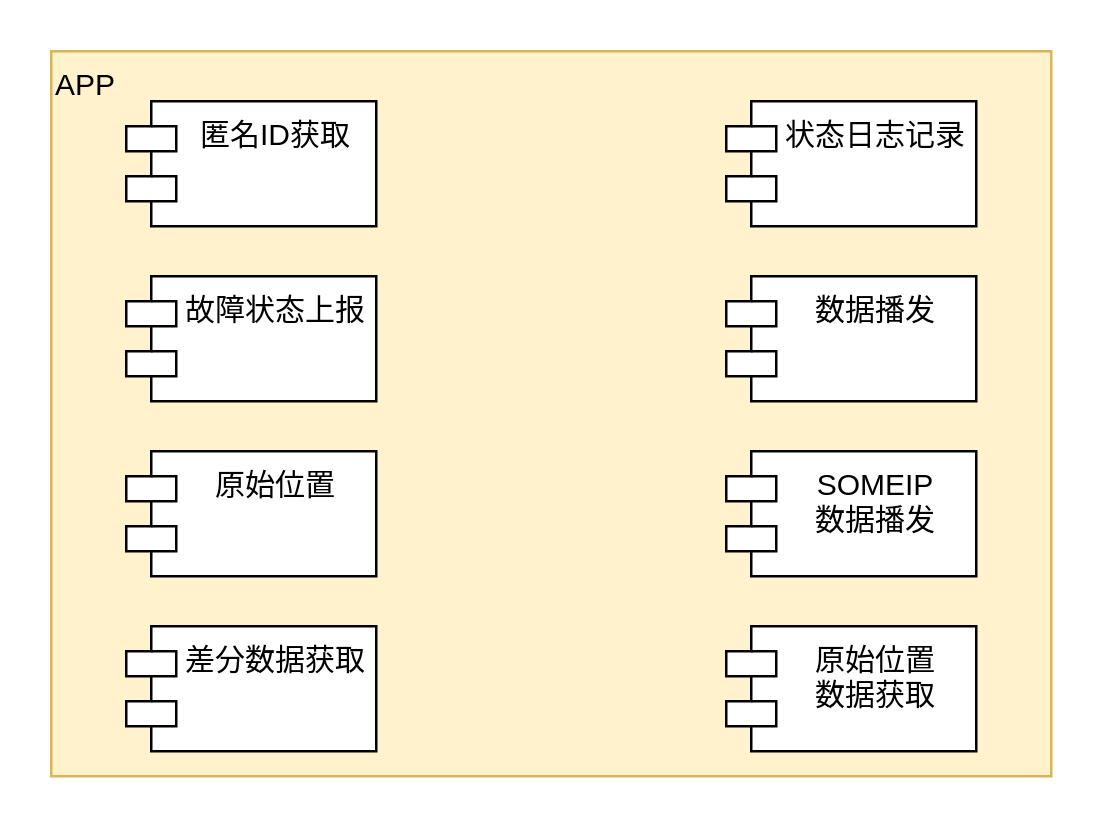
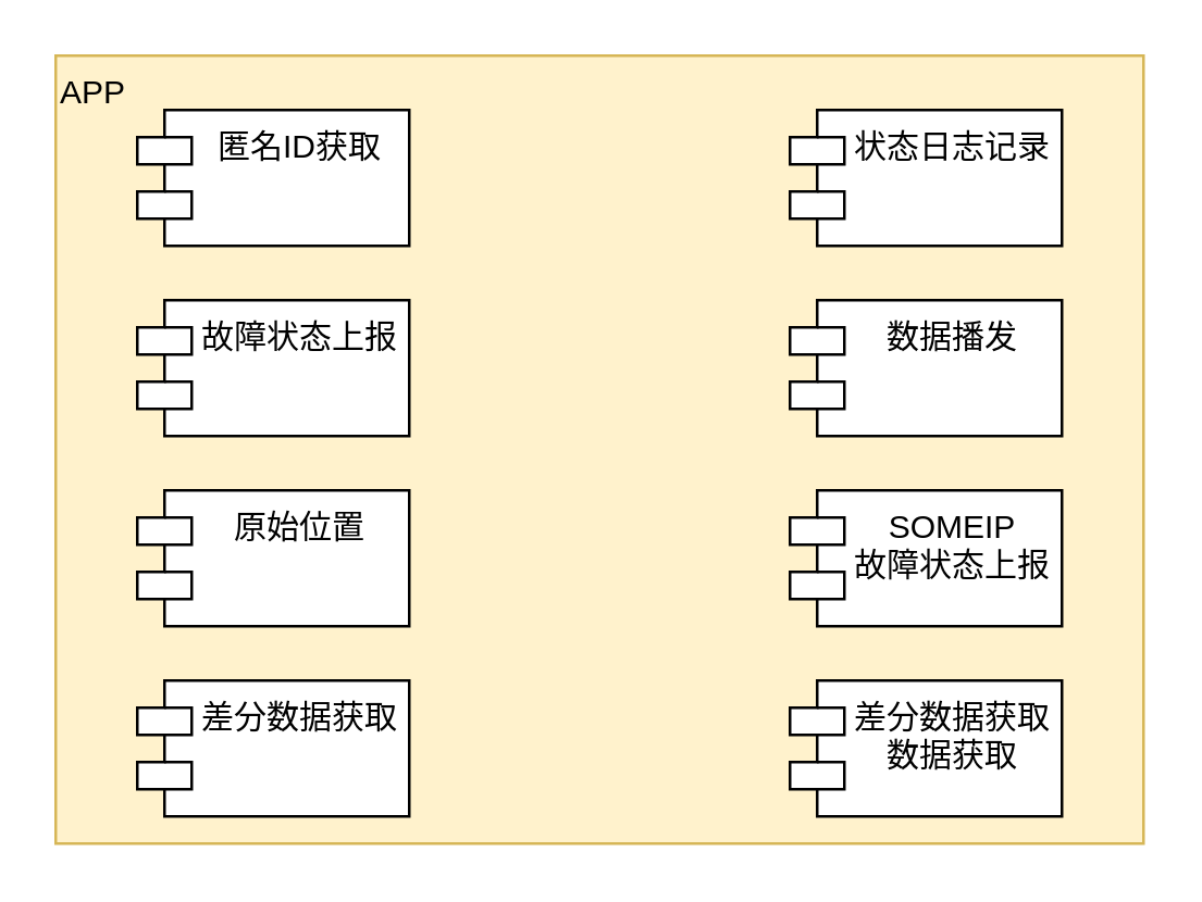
  <mxCell id="0" />
  <mxCell id="1" parent="0" />
  <mxCell id="2" value="" style="group" vertex="1" connectable="0" parent="1"><mxGeometry x="20" y="20" width="400" height="290" as="geometry" /></mxCell>
  <mxCell id="3" value="APP" style="rounded=0;whiteSpace=wrap;html=1;align=left;verticalAlign=top;fillColor=#fff2cc;strokeColor=#d6b656;" vertex="1" parent="2"><mxGeometry width="400" height="290" as="geometry" /></mxCell>
  <mxCell id="4" value="数据播发" style="shape=module;align=left;spacingLeft=20;align=center;verticalAlign=top;" vertex="1" parent="2"><mxGeometry x="270" y="90" width="100" height="50" as="geometry" /></mxCell>
  <mxCell id="5" value="匿名ID获取" style="shape=module;align=left;spacingLeft=20;align=center;verticalAlign=top;" vertex="1" parent="2"><mxGeometry x="30" y="20" width="100" height="50" as="geometry" /></mxCell>
  <mxCell id="6" value="原始位置" style="shape=module;align=left;spacingLeft=20;align=center;verticalAlign=top;" vertex="1" parent="2"><mxGeometry x="30" y="160" width="100" height="50" as="geometry" /></mxCell>
  <mxCell id="7" value="差分数据获取" style="shape=module;align=left;spacingLeft=20;align=center;verticalAlign=top;" vertex="1" parent="2"><mxGeometry x="30" y="230" width="100" height="50" as="geometry" /></mxCell>
  <mxCell id="8" value="故障状态上报" style="shape=module;align=left;spacingLeft=20;align=center;verticalAlign=top;" vertex="1" parent="2"><mxGeometry x="30" y="90" width="100" height="50" as="geometry" /></mxCell>
  <mxCell id="9" value="状态日志记录" style="shape=module;align=left;spacingLeft=20;align=center;verticalAlign=top;" vertex="1" parent="2"><mxGeometry x="270" y="20" width="100" height="50" as="geometry" /></mxCell>
- <mxCell id="10" value="原始位置&#10;数据获取" style="shape=module;align=left;spacingLeft=20;align=center;verticalAlign=top;" vertex="1" parent="2"><mxGeometry x="270" y="230" width="100" height="50" as="geometry" /></mxCell>
- <mxCell id="11" value="SOMEIP&#10;数据播发" style="shape=module;align=left;spacingLeft=20;align=center;verticalAlign=top;" vertex="1" parent="2"><mxGeometry x="270" y="160" width="100" height="50" as="geometry" /></mxCell>
+ <mxCell id="10" value="差分数据获取&#10;数据获取" style="shape=module;align=left;spacingLeft=20;align=center;verticalAlign=top;" vertex="1" parent="2"><mxGeometry x="270" y="230" width="100" height="50" as="geometry" /></mxCell>
+ <mxCell id="11" value="SOMEIP&#10;故障状态上报" style="shape=module;align=left;spacingLeft=20;align=center;verticalAlign=top;" vertex="1" parent="2"><mxGeometry x="270" y="160" width="100" height="50" as="geometry" /></mxCell>
